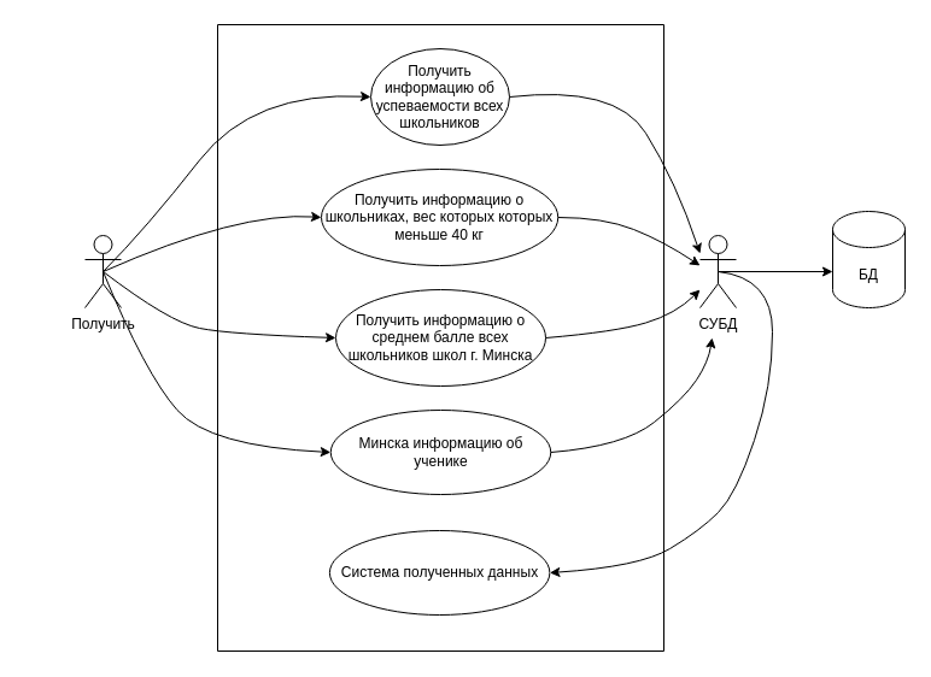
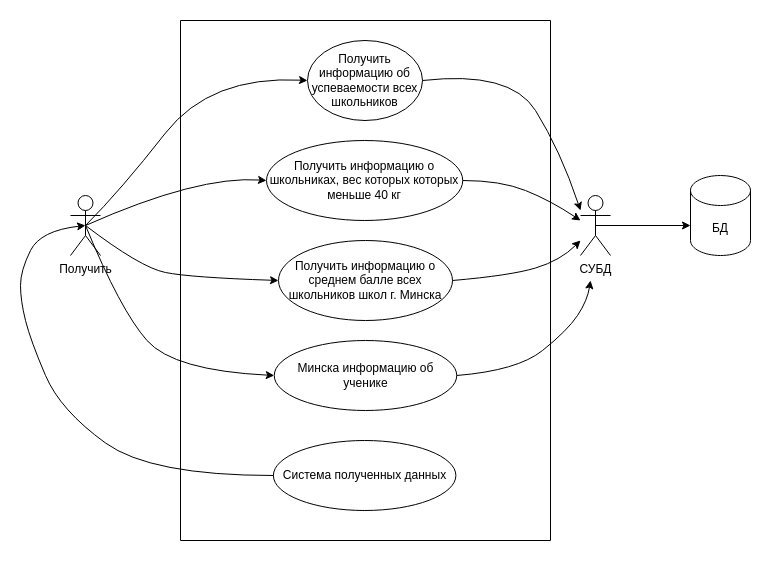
  <mxCell id="0" />
  <mxCell id="1" parent="0" />
  <mxCell id="2" value="" style="swimlane;startSize=0;" parent="1" vertex="1"><mxGeometry x="180" y="20" width="370" height="520" as="geometry" /></mxCell>
  <mxCell id="3" value="Получить информацию об успеваемости всех школьников" style="ellipse;whiteSpace=wrap;html=1;" parent="2" vertex="1"><mxGeometry x="127" y="20" width="115" height="80" as="geometry" /></mxCell>
  <mxCell id="4" value="Получить информацию о школьниках, вес которых которых меньше 40 кг" style="ellipse;whiteSpace=wrap;html=1;" parent="2" vertex="1"><mxGeometry x="86" y="120" width="196.25" height="80" as="geometry" /></mxCell>
  <mxCell id="5" value="Получить информацию о среднем балле всех школьников школ г. Минска" style="ellipse;whiteSpace=wrap;html=1;" parent="2" vertex="1"><mxGeometry x="98" y="220" width="174" height="80" as="geometry" /></mxCell>
  <mxCell id="6" value="Минска информацию об ученике" style="ellipse;whiteSpace=wrap;html=1;" parent="2" vertex="1"><mxGeometry x="93.75" y="320" width="182.5" height="70" as="geometry" /></mxCell>
  <mxCell id="7" value="Система полученных данных" style="ellipse;whiteSpace=wrap;html=1;" parent="2" vertex="1"><mxGeometry x="92.88" y="420" width="182.5" height="70" as="geometry" /></mxCell>
  <mxCell id="8" value="Получить" style="shape=umlActor;verticalLabelPosition=bottom;verticalAlign=top;html=1;" parent="1" vertex="1"><mxGeometry x="70" y="195" width="30" height="60" as="geometry" /></mxCell>
  <mxCell id="9" value="СУБД" style="shape=umlActor;verticalLabelPosition=bottom;verticalAlign=top;html=1;" parent="1" vertex="1"><mxGeometry x="580" y="195" width="30" height="60" as="geometry" /></mxCell>
  <mxCell id="10" value="" style="curved=1;endArrow=classic;html=1;rounded=0;exitX=0.5;exitY=0.5;exitDx=0;exitDy=0;exitPerimeter=0;entryX=0;entryY=0.5;entryDx=0;entryDy=0;" parent="1" source="8" target="3" edge="1"><mxGeometry width="50" height="50" relative="1" as="geometry"><mxPoint x="100" y="200" as="sourcePoint" /><mxPoint x="295" y="40" as="targetPoint" /><Array as="points"><mxPoint x="120" y="190" /><mxPoint x="210" y="75" /></Array></mxGeometry></mxCell>
  <mxCell id="11" value="" style="curved=1;endArrow=classic;html=1;rounded=0;exitX=0.5;exitY=0.5;exitDx=0;exitDy=0;exitPerimeter=0;entryX=0;entryY=0.5;entryDx=0;entryDy=0;" parent="1" source="8" target="4" edge="1"><mxGeometry width="50" height="50" relative="1" as="geometry"><mxPoint x="107.5" y="228" as="sourcePoint" /><mxPoint x="270" y="175" as="targetPoint" /><Array as="points"><mxPoint x="197.5" y="175" /></Array></mxGeometry></mxCell>
  <mxCell id="12" value="" style="curved=1;endArrow=classic;html=1;rounded=0;entryX=0;entryY=0.5;entryDx=0;entryDy=0;exitX=0.5;exitY=0.5;exitDx=0;exitDy=0;exitPerimeter=0;" parent="1" source="8" target="5" edge="1"><mxGeometry width="50" height="50" relative="1" as="geometry"><mxPoint x="120" y="240" as="sourcePoint" /><mxPoint x="285" y="277" as="targetPoint" /><Array as="points"><mxPoint x="140" y="267" /><mxPoint x="190" y="277" /></Array></mxGeometry></mxCell>
  <mxCell id="13" value="" style="curved=1;endArrow=classic;html=1;rounded=0;exitX=0.5;exitY=0.5;exitDx=0;exitDy=0;exitPerimeter=0;entryX=0;entryY=0.5;entryDx=0;entryDy=0;" parent="1" source="8" target="6" edge="1"><mxGeometry width="50" height="50" relative="1" as="geometry"><mxPoint x="102.5" y="240" as="sourcePoint" /><mxPoint x="270" y="380" as="targetPoint" /><Array as="points"><mxPoint x="120" y="310" /><mxPoint x="173" y="370" /></Array></mxGeometry></mxCell>
  <mxCell id="14" value="" style="curved=1;endArrow=classic;html=1;rounded=0;exitX=1;exitY=0.5;exitDx=0;exitDy=0;" parent="1" source="3" edge="1"><mxGeometry width="50" height="50" relative="1" as="geometry"><mxPoint x="440" y="80" as="sourcePoint" /><mxPoint x="580" y="210" as="targetPoint" /><Array as="points"><mxPoint x="510" y="70" /><mxPoint x="560" y="150" /></Array></mxGeometry></mxCell>
  <mxCell id="15" value="" style="curved=1;endArrow=classic;html=1;rounded=0;exitX=1;exitY=0.5;exitDx=0;exitDy=0;" parent="1" source="4" edge="1"><mxGeometry width="50" height="50" relative="1" as="geometry"><mxPoint x="450" y="210" as="sourcePoint" /><mxPoint x="580" y="220" as="targetPoint" /><Array as="points"><mxPoint x="500" y="180" /><mxPoint x="550" y="200" /></Array></mxGeometry></mxCell>
  <mxCell id="16" value="" style="curved=1;endArrow=classic;html=1;rounded=0;exitX=1;exitY=0.5;exitDx=0;exitDy=0;" parent="1" source="5" target="9" edge="1"><mxGeometry width="50" height="50" relative="1" as="geometry"><mxPoint x="435" y="272" as="sourcePoint" /><mxPoint x="610" y="230" as="targetPoint" /><Array as="points"><mxPoint x="510" y="275" /><mxPoint x="560" y="260" /></Array></mxGeometry></mxCell>
  <mxCell id="17" value="" style="curved=1;endArrow=classic;html=1;rounded=0;exitX=1;exitY=0.5;exitDx=0;exitDy=0;" parent="1" source="6" edge="1"><mxGeometry width="50" height="50" relative="1" as="geometry"><mxPoint x="452" y="380" as="sourcePoint" /><mxPoint x="590" y="280" as="targetPoint" /><Array as="points"><mxPoint x="517" y="370" /><mxPoint x="567" y="330" /><mxPoint x="587" y="300" /></Array></mxGeometry></mxCell>
  <mxCell id="18" value="" style="endArrow=classic;html=1;rounded=0;exitX=0.5;exitY=0.5;exitDx=0;exitDy=0;exitPerimeter=0;" parent="1" source="9" edge="1"><mxGeometry width="50" height="50" relative="1" as="geometry"><mxPoint x="630" y="224.33" as="sourcePoint" /><mxPoint x="690" y="225" as="targetPoint" /></mxGeometry></mxCell>
  <mxCell id="19" value="БД" style="shape=cylinder3;whiteSpace=wrap;html=1;boundedLbl=1;backgroundOutline=1;size=15;" parent="1" vertex="1"><mxGeometry x="690" y="175" width="60" height="80" as="geometry" /></mxCell>
- <mxCell id="20" value="" style="curved=1;endArrow=classic;html=1;rounded=0;entryX=1;entryY=0.5;entryDx=0;entryDy=0;exitX=0.5;exitY=0.5;exitDx=0;exitDy=0;exitPerimeter=0;" parent="1" source="9" target="7" edge="1"><mxGeometry width="50" height="50" relative="1" as="geometry"><mxPoint x="595" y="230" as="sourcePoint" /><mxPoint x="390" y="560" as="targetPoint" /><Array as="points"><mxPoint x="640" y="230" /><mxPoint x="640" y="320" /><mxPoint x="610" y="410" /><mxPoint x="580" y="440" /><mxPoint x="530" y="470" /></Array></mxGeometry></mxCell>
+ <mxCell id="21" value="" style="curved=1;endArrow=classic;html=1;rounded=0;exitX=0;exitY=0.5;exitDx=0;exitDy=0;entryX=0.5;entryY=0.5;entryDx=0;entryDy=0;entryPerimeter=0;" parent="1" source="7" target="8" edge="1"><mxGeometry width="50" height="50" relative="1" as="geometry"><mxPoint x="255" y="480" as="sourcePoint" /><mxPoint x="60" y="150" as="targetPoint" /><Array as="points"><mxPoint x="150" y="475" /><mxPoint x="60" y="410" /><mxPoint x="30" y="340" /><mxPoint x="20" y="300" /><mxPoint x="20" y="270" /><mxPoint x="40" y="230" /></Array></mxGeometry></mxCell>
